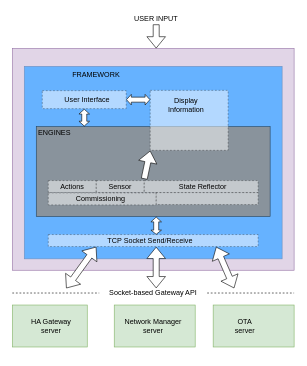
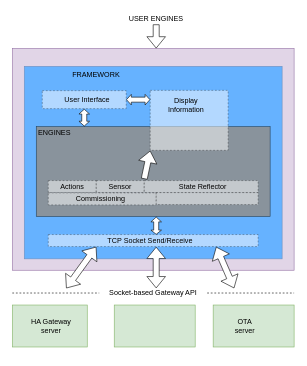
  <mxCell id="0" />
  <mxCell id="1" parent="0" />
  <mxCell id="2" value="" style="rounded=0;whiteSpace=wrap;html=1;fillColor=#e1d5e7;strokeColor=#9673a6;" parent="1" vertex="1"><mxGeometry x="20" y="80" width="470" height="370" as="geometry" /></mxCell>
  <mxCell id="3" value="" style="rounded=0;whiteSpace=wrap;html=1;fillColor=#66B2FF;strokeColor=#6c8ebf;" vertex="1" parent="1"><mxGeometry x="40" y="110" width="430" height="321" as="geometry" /></mxCell>
  <mxCell id="4" value="" style="rounded=0;whiteSpace=wrap;html=1;fillColor=#89939C;strokeColor=#23445d;" vertex="1" parent="1"><mxGeometry x="60" y="210.5" width="390" height="150" as="geometry" /></mxCell>
  <mxCell id="5" value="" style="endArrow=none;dashed=1;html=1;" parent="1" target="6" edge="1"><mxGeometry width="50" height="50" relative="1" as="geometry"><mxPoint x="20" y="488" as="sourcePoint" /><mxPoint x="155" y="488" as="targetPoint" /></mxGeometry></mxCell>
  <mxCell id="6" value="Socket-based Gateway API" style="text;html=1;strokeColor=none;fillColor=none;align=center;verticalAlign=middle;whiteSpace=wrap;rounded=0;" parent="1" vertex="1"><mxGeometry x="165" y="478" width="180" height="20" as="geometry" /></mxCell>
  <mxCell id="7" value="" style="endArrow=none;dashed=1;html=1;exitX=1;exitY=0.5;exitDx=0;exitDy=0;" parent="1" source="6" edge="1"><mxGeometry width="50" height="50" relative="1" as="geometry"><mxPoint x="5" y="568" as="sourcePoint" /><mxPoint x="490" y="488" as="targetPoint" /></mxGeometry></mxCell>
  <mxCell id="8" value="" style="rounded=0;whiteSpace=wrap;html=1;fillColor=#d5e8d4;strokeColor=#82b366;" parent="1" vertex="1"><mxGeometry x="20" y="508" width="125" height="70" as="geometry" /></mxCell>
  <mxCell id="9" value="HA Gateway&lt;br&gt;server&lt;br&gt;" style="text;html=1;align=center;verticalAlign=middle;whiteSpace=wrap;rounded=0;" parent="1" vertex="1"><mxGeometry x="45" y="498" width="80" height="90" as="geometry" /></mxCell>
  <mxCell id="10" value="" style="rounded=0;whiteSpace=wrap;html=1;fillColor=#d5e8d4;strokeColor=#82b366;" parent="1" vertex="1"><mxGeometry x="355" y="508" width="135" height="70" as="geometry" /></mxCell>
  <mxCell id="11" value="" style="rounded=0;whiteSpace=wrap;html=1;fillColor=#d5e8d4;strokeColor=#82b366;" parent="1" vertex="1"><mxGeometry x="190" y="508" width="135" height="70" as="geometry" /></mxCell>
- <mxCell id="12" value="Network Manager&lt;br&gt;server&lt;br&gt;" style="text;html=1;strokeColor=none;fillColor=none;align=center;verticalAlign=middle;whiteSpace=wrap;rounded=0;" parent="1" vertex="1"><mxGeometry x="200" y="508" width="110" height="70" as="geometry" /></mxCell>
  <mxCell id="13" value="OTA&lt;br&gt;server&lt;br&gt;" style="text;html=1;strokeColor=none;fillColor=none;align=center;verticalAlign=middle;whiteSpace=wrap;rounded=0;" parent="1" vertex="1"><mxGeometry x="372.5" y="513" width="70" height="60" as="geometry" /></mxCell>
  <mxCell id="14" value="" style="rounded=0;whiteSpace=wrap;html=1;dashed=1;fillColor=#FFFFFF;opacity=50;" vertex="1" parent="1"><mxGeometry x="70" y="150.5" width="140" height="30" as="geometry" /></mxCell>
  <mxCell id="15" value="&lt;div style=&quot;text-align: left&quot;&gt;&lt;span&gt;User Interface&lt;/span&gt;&lt;/div&gt;" style="text;html=1;strokeColor=none;fillColor=none;align=center;verticalAlign=middle;whiteSpace=wrap;rounded=0;" vertex="1" parent="1"><mxGeometry x="95" y="155.5" width="100" height="20" as="geometry" /></mxCell>
  <mxCell id="16" value="" style="rounded=0;whiteSpace=wrap;html=1;dashed=1;fillColor=#FFFFFF;opacity=50;" vertex="1" parent="1"><mxGeometry x="250" y="150" width="130" height="100" as="geometry" /></mxCell>
  <mxCell id="17" value="&lt;div style=&quot;text-align: center&quot;&gt;&lt;span&gt;Display Information&lt;/span&gt;&lt;/div&gt;" style="text;html=1;strokeColor=none;fillColor=none;align=center;verticalAlign=middle;whiteSpace=wrap;rounded=0;dashed=1;" vertex="1" parent="1"><mxGeometry x="270" y="160" width="80" height="30" as="geometry" /></mxCell>
  <mxCell id="18" value="" style="shape=flexArrow;endArrow=classic;startArrow=classic;html=1;exitX=1;exitY=0.5;exitDx=0;exitDy=0;width=8.35;startSize=2.323;endSize=2.323;startWidth=8.291;endWidth=8.291;fillColor=#ffffff;" edge="1" parent="1" source="14"><mxGeometry width="50" height="50" relative="1" as="geometry"><mxPoint x="270" y="140.5" as="sourcePoint" /><mxPoint x="250" y="165.5" as="targetPoint" /></mxGeometry></mxCell>
  <mxCell id="19" value="" style="rounded=0;whiteSpace=wrap;html=1;dashed=1;fillColor=#FFFFFF;opacity=50;" vertex="1" parent="1"><mxGeometry x="80" y="300.5" width="80" height="20" as="geometry" /></mxCell>
  <mxCell id="20" value="Actions" style="text;html=1;strokeColor=none;fillColor=none;align=center;verticalAlign=middle;whiteSpace=wrap;rounded=0;" vertex="1" parent="1"><mxGeometry x="95" y="300.5" width="50" height="20" as="geometry" /></mxCell>
  <mxCell id="21" value="" style="rounded=0;whiteSpace=wrap;html=1;dashed=1;fillColor=#FFFFFF;opacity=50;" vertex="1" parent="1"><mxGeometry x="160" y="300.5" width="80" height="20" as="geometry" /></mxCell>
  <mxCell id="22" value="" style="rounded=0;whiteSpace=wrap;html=1;dashed=1;fillColor=#FFFFFF;opacity=50;" vertex="1" parent="1"><mxGeometry x="240" y="300.5" width="190" height="20" as="geometry" /></mxCell>
  <mxCell id="23" value="" style="rounded=0;whiteSpace=wrap;html=1;dashed=1;fillColor=#FFFFFF;opacity=50;" vertex="1" parent="1"><mxGeometry x="80" y="321" width="180" height="20" as="geometry" /></mxCell>
  <mxCell id="24" value="" style="rounded=0;whiteSpace=wrap;html=1;dashed=1;fillColor=#FFFFFF;opacity=50;" vertex="1" parent="1"><mxGeometry x="260" y="320.5" width="170" height="20" as="geometry" /></mxCell>
  <mxCell id="25" value="Sensor" style="text;html=1;strokeColor=none;fillColor=none;align=center;verticalAlign=middle;whiteSpace=wrap;rounded=0;" vertex="1" parent="1"><mxGeometry x="180" y="300.5" width="40" height="20" as="geometry" /></mxCell>
  <mxCell id="26" value="State Reflector" style="text;html=1;strokeColor=none;fillColor=none;align=center;verticalAlign=middle;whiteSpace=wrap;rounded=0;" vertex="1" parent="1"><mxGeometry x="287.5" y="300.5" width="100" height="20" as="geometry" /></mxCell>
  <mxCell id="27" value="Commissioning" style="text;html=1;strokeColor=none;fillColor=none;align=center;verticalAlign=middle;whiteSpace=wrap;rounded=0;" vertex="1" parent="1"><mxGeometry x="115" y="320.5" width="105" height="20" as="geometry" /></mxCell>
  <mxCell id="28" value="ENGINES" style="text;html=1;strokeColor=none;fillColor=none;align=center;verticalAlign=middle;whiteSpace=wrap;rounded=0;" vertex="1" parent="1"><mxGeometry x="57.5" y="210.5" width="65" height="20" as="geometry" /></mxCell>
  <mxCell id="29" value="" style="shape=flexArrow;endArrow=classic;startArrow=classic;html=1;width=8.35;startSize=2.323;endSize=2.323;startWidth=8.291;endWidth=8.291;fillColor=#ffffff;" edge="1" parent="1"><mxGeometry width="50" height="50" relative="1" as="geometry"><mxPoint x="140" y="181" as="sourcePoint" /><mxPoint x="140" y="210" as="targetPoint" /></mxGeometry></mxCell>
  <mxCell id="30" value="" style="shape=flexArrow;endArrow=classic;html=1;entryX=0;entryY=1.007;entryDx=0;entryDy=0;entryPerimeter=0;exitX=1;exitY=-0.133;exitDx=0;exitDy=0;exitPerimeter=0;fillColor=#ffffff;" edge="1" parent="1" source="21" target="16"><mxGeometry width="50" height="50" relative="1" as="geometry"><mxPoint x="200" y="290.5" as="sourcePoint" /><mxPoint x="235" y="250.5" as="targetPoint" /></mxGeometry></mxCell>
  <mxCell id="31" value="" style="rounded=0;whiteSpace=wrap;html=1;dashed=1;opacity=50;" vertex="1" parent="1"><mxGeometry x="80" y="390.5" width="350" height="20" as="geometry" /></mxCell>
  <mxCell id="32" value="TCP Socket Send/Receive" style="text;html=1;strokeColor=none;fillColor=none;align=center;verticalAlign=middle;whiteSpace=wrap;rounded=0;" vertex="1" parent="1"><mxGeometry x="175" y="390.5" width="150" height="20" as="geometry" /></mxCell>
  <mxCell id="33" value="" style="shape=flexArrow;endArrow=classic;startArrow=classic;html=1;width=8.35;startSize=2.323;endSize=2;startWidth=8.291;endWidth=8.291;exitX=0.5;exitY=1;exitDx=0;exitDy=0;entryX=0.206;entryY=-0.001;entryDx=0;entryDy=0;entryPerimeter=0;fillColor=#ffffff;" edge="1" parent="1"><mxGeometry width="50" height="50" relative="1" as="geometry"><mxPoint x="260" y="360.857" as="sourcePoint" /><mxPoint x="260" y="390.571" as="targetPoint" /></mxGeometry></mxCell>
  <mxCell id="34" value="FRAMEWORK" style="text;html=1;strokeColor=none;fillColor=none;align=center;verticalAlign=middle;whiteSpace=wrap;rounded=0;" vertex="1" parent="1"><mxGeometry x="115" y="115" width="90" height="20" as="geometry" /></mxCell>
- <mxCell id="35" value="USER INPUT" style="text;html=1;strokeColor=none;fillColor=none;align=center;verticalAlign=middle;whiteSpace=wrap;rounded=0;opacity=50;" vertex="1" parent="1"><mxGeometry x="180" y="20" width="160" height="20" as="geometry" /></mxCell>
+ <mxCell id="35" value="USER ENGINES" style="text;html=1;strokeColor=none;fillColor=none;align=center;verticalAlign=middle;whiteSpace=wrap;rounded=0;opacity=50;" vertex="1" parent="1"><mxGeometry x="180" y="20" width="160" height="20" as="geometry" /></mxCell>
  <mxCell id="36" value="" style="shape=flexArrow;endArrow=classic;html=1;fillColor=#ffffff;" edge="1" parent="1"><mxGeometry width="50" height="50" relative="1" as="geometry"><mxPoint x="260" y="40" as="sourcePoint" /><mxPoint x="260" y="80" as="targetPoint" /></mxGeometry></mxCell>
  <mxCell id="37" value="" style="shape=flexArrow;endArrow=classic;startArrow=classic;html=1;fillColor=#ffffff;" edge="1" parent="1"><mxGeometry width="50" height="50" relative="1" as="geometry"><mxPoint x="260" y="480" as="sourcePoint" /><mxPoint x="260" y="411" as="targetPoint" /></mxGeometry></mxCell>
  <mxCell id="38" value="" style="shape=flexArrow;endArrow=classic;startArrow=classic;html=1;fillColor=#ffffff;" edge="1" parent="1"><mxGeometry width="50" height="50" relative="1" as="geometry"><mxPoint x="110" y="480" as="sourcePoint" /><mxPoint x="160" y="411" as="targetPoint" /></mxGeometry></mxCell>
  <mxCell id="39" value="" style="shape=flexArrow;endArrow=classic;startArrow=classic;html=1;fillColor=#ffffff;" edge="1" parent="1"><mxGeometry width="50" height="50" relative="1" as="geometry"><mxPoint x="390" y="480" as="sourcePoint" /><mxPoint x="360" y="411" as="targetPoint" /></mxGeometry></mxCell>
